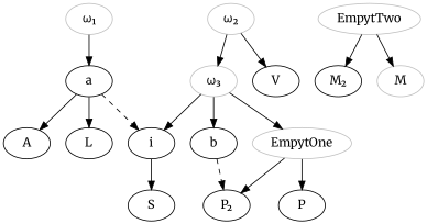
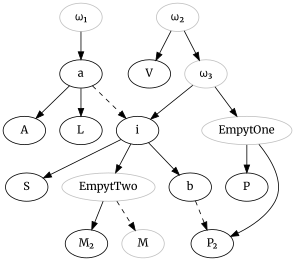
  digraph {
    fontname=Merriweather
    node [fontname=Merriweather]
    edge [fontname=Merriweather]
    n1 [color=grey label="ω₁"]
    a
    n3 [color=grey label="ω₂"]
    n4 [color=grey label="ω₃"]
    V
    i
    A
    L
    EmpytOne [color=grey]
    b
    n11 [label="P₂"]
    P
    EmpytTwo [color=grey]
    S
    n15 [label="M₂"]
    M [color=grey]
    n1 -> a
    a -> i [style=dashed]
    a -> A
    a -> L
    n3 -> n4
    n3 -> V
    n4 -> i
    n4 -> EmpytOne
-   n4 -> b
+   i -> b
+   i -> EmpytTwo
    i -> S
    EmpytOne -> n11
    EmpytOne -> P
    b -> n11 [style=dashed]
    EmpytTwo -> n15
-   EmpytTwo -> M
+   EmpytTwo -> M [style=dashed]
  }
